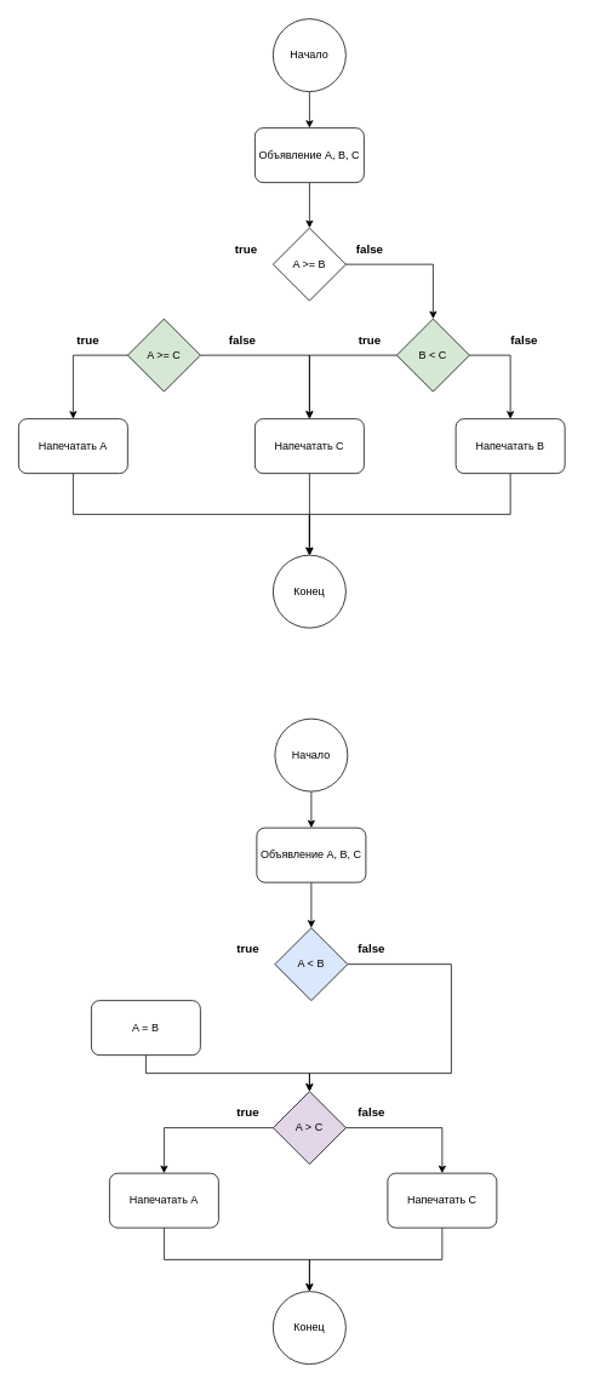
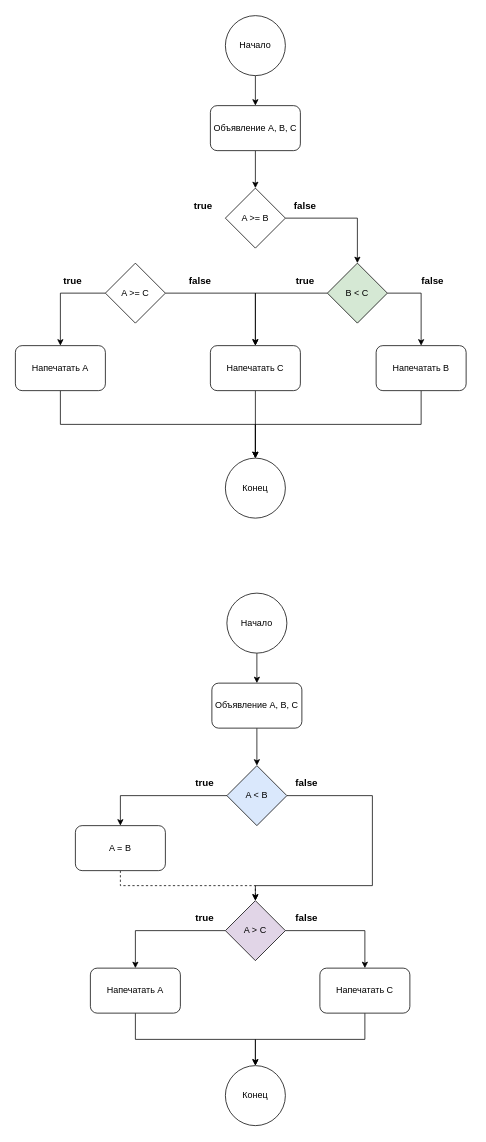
  <mxCell id="0" />
  <mxCell id="1" parent="0" />
  <mxCell id="2" style="edgeStyle=orthogonalEdgeStyle;rounded=0;orthogonalLoop=1;jettySize=auto;html=1;exitX=0.5;exitY=1;exitDx=0;exitDy=0;entryX=0.5;entryY=0;entryDx=0;entryDy=0;" edge="1" parent="1" source="3" target="6"><mxGeometry relative="1" as="geometry" /></mxCell>
  <mxCell id="3" value="Начало" style="ellipse;whiteSpace=wrap;html=1;aspect=fixed;" vertex="1" parent="1"><mxGeometry x="300" y="20" width="80" height="80" as="geometry" /></mxCell>
  <mxCell id="4" value="Конец" style="ellipse;whiteSpace=wrap;html=1;aspect=fixed;" vertex="1" parent="1"><mxGeometry x="300" y="610" width="80" height="80" as="geometry" /></mxCell>
  <mxCell id="5" style="edgeStyle=orthogonalEdgeStyle;rounded=0;orthogonalLoop=1;jettySize=auto;html=1;exitX=0.5;exitY=1;exitDx=0;exitDy=0;entryX=0.5;entryY=0;entryDx=0;entryDy=0;" edge="1" parent="1" source="6" target="8"><mxGeometry relative="1" as="geometry" /></mxCell>
  <mxCell id="6" value="Объявление A, B, C" style="rounded=1;whiteSpace=wrap;html=1;" vertex="1" parent="1"><mxGeometry x="280" y="140" width="120" height="60" as="geometry" /></mxCell>
  <mxCell id="7" style="edgeStyle=orthogonalEdgeStyle;rounded=0;orthogonalLoop=1;jettySize=auto;html=1;exitX=1;exitY=0.5;exitDx=0;exitDy=0;entryX=0.5;entryY=0;entryDx=0;entryDy=0;" edge="1" parent="1" source="8" target="16"><mxGeometry relative="1" as="geometry" /></mxCell>
  <mxCell id="8" value="A &amp;gt;= B" style="rhombus;whiteSpace=wrap;html=1;" vertex="1" parent="1"><mxGeometry x="300" y="250" width="80" height="80" as="geometry" /></mxCell>
  <mxCell id="9" style="edgeStyle=orthogonalEdgeStyle;rounded=0;orthogonalLoop=1;jettySize=auto;html=1;exitX=0;exitY=0.5;exitDx=0;exitDy=0;" edge="1" parent="1" source="11" target="13"><mxGeometry relative="1" as="geometry" /></mxCell>
  <mxCell id="10" style="edgeStyle=orthogonalEdgeStyle;rounded=0;orthogonalLoop=1;jettySize=auto;html=1;exitX=1;exitY=0.5;exitDx=0;exitDy=0;" edge="1" parent="1" source="11" target="24"><mxGeometry relative="1" as="geometry" /></mxCell>
- <mxCell id="11" value="A &amp;gt;= C" style="rhombus;whiteSpace=wrap;html=1;fillColor=#d5e8d4;" vertex="1" parent="1"><mxGeometry x="140" y="350" width="80" height="80" as="geometry" /></mxCell>
+ <mxCell id="11" value="A &amp;gt;= C" style="rhombus;whiteSpace=wrap;html=1;" vertex="1" parent="1"><mxGeometry x="140" y="350" width="80" height="80" as="geometry" /></mxCell>
  <mxCell id="12" style="edgeStyle=orthogonalEdgeStyle;rounded=0;orthogonalLoop=1;jettySize=auto;html=1;exitX=0.5;exitY=1;exitDx=0;exitDy=0;" edge="1" parent="1" source="13" target="4"><mxGeometry relative="1" as="geometry" /></mxCell>
  <mxCell id="13" value="Напечатать А" style="rounded=1;whiteSpace=wrap;html=1;" vertex="1" parent="1"><mxGeometry x="20" y="460" width="120" height="60" as="geometry" /></mxCell>
  <mxCell id="14" style="edgeStyle=orthogonalEdgeStyle;rounded=0;orthogonalLoop=1;jettySize=auto;html=1;exitX=0;exitY=0.5;exitDx=0;exitDy=0;entryX=0.5;entryY=0;entryDx=0;entryDy=0;" edge="1" parent="1" source="16" target="24"><mxGeometry relative="1" as="geometry" /></mxCell>
  <mxCell id="15" style="edgeStyle=orthogonalEdgeStyle;rounded=0;orthogonalLoop=1;jettySize=auto;html=1;exitX=1;exitY=0.5;exitDx=0;exitDy=0;" edge="1" parent="1" source="16" target="21"><mxGeometry relative="1" as="geometry" /></mxCell>
  <mxCell id="16" value="B &amp;lt; C" style="rhombus;whiteSpace=wrap;html=1;fillColor=#d5e8d4;" vertex="1" parent="1"><mxGeometry x="436" y="350" width="80" height="80" as="geometry" /></mxCell>
  <mxCell id="17" value="&lt;font style=&quot;font-size: 13px;&quot;&gt;true&lt;/font&gt;" style="text;strokeColor=none;fillColor=none;html=1;fontSize=24;fontStyle=1;verticalAlign=middle;align=center;" vertex="1" parent="1"><mxGeometry x="220" y="250" width="100" height="40" as="geometry" /></mxCell>
  <mxCell id="18" value="&lt;font style=&quot;font-size: 13px;&quot;&gt;true&lt;/font&gt;" style="text;strokeColor=none;fillColor=none;html=1;fontSize=24;fontStyle=1;verticalAlign=middle;align=center;" vertex="1" parent="1"><mxGeometry x="46" y="350" width="100" height="40" as="geometry" /></mxCell>
  <mxCell id="19" value="&lt;font style=&quot;font-size: 13px;&quot;&gt;false&lt;/font&gt;" style="text;strokeColor=none;fillColor=none;html=1;fontSize=24;fontStyle=1;verticalAlign=middle;align=center;" vertex="1" parent="1"><mxGeometry x="356" y="250" width="100" height="40" as="geometry" /></mxCell>
  <mxCell id="20" style="edgeStyle=orthogonalEdgeStyle;rounded=0;orthogonalLoop=1;jettySize=auto;html=1;exitX=0.5;exitY=1;exitDx=0;exitDy=0;entryX=0.5;entryY=0;entryDx=0;entryDy=0;" edge="1" parent="1" source="21" target="4"><mxGeometry relative="1" as="geometry" /></mxCell>
  <mxCell id="21" value="Напечатать B" style="rounded=1;whiteSpace=wrap;html=1;" vertex="1" parent="1"><mxGeometry x="501" y="460" width="120" height="60" as="geometry" /></mxCell>
  <mxCell id="22" value="&lt;font style=&quot;font-size: 13px;&quot;&gt;true&lt;/font&gt;" style="text;strokeColor=none;fillColor=none;html=1;fontSize=24;fontStyle=1;verticalAlign=middle;align=center;" vertex="1" parent="1"><mxGeometry x="356" y="350" width="100" height="40" as="geometry" /></mxCell>
  <mxCell id="23" style="edgeStyle=orthogonalEdgeStyle;rounded=0;orthogonalLoop=1;jettySize=auto;html=1;exitX=0.5;exitY=1;exitDx=0;exitDy=0;" edge="1" parent="1" source="24"><mxGeometry relative="1" as="geometry"><mxPoint x="340" y="610" as="targetPoint" /></mxGeometry></mxCell>
  <mxCell id="24" value="Напечатать C" style="rounded=1;whiteSpace=wrap;html=1;" vertex="1" parent="1"><mxGeometry x="280" y="460" width="120" height="60" as="geometry" /></mxCell>
  <mxCell id="25" value="&lt;font style=&quot;font-size: 13px;&quot;&gt;false&lt;/font&gt;" style="text;strokeColor=none;fillColor=none;html=1;fontSize=24;fontStyle=1;verticalAlign=middle;align=center;" vertex="1" parent="1"><mxGeometry x="216" y="350" width="100" height="40" as="geometry" /></mxCell>
  <mxCell id="26" value="&lt;font style=&quot;font-size: 13px;&quot;&gt;false&lt;/font&gt;" style="text;strokeColor=none;fillColor=none;html=1;fontSize=24;fontStyle=1;verticalAlign=middle;align=center;" vertex="1" parent="1"><mxGeometry x="526" y="350" width="100" height="40" as="geometry" /></mxCell>
  <mxCell id="27" style="edgeStyle=orthogonalEdgeStyle;rounded=0;orthogonalLoop=1;jettySize=auto;html=1;exitX=0.5;exitY=1;exitDx=0;exitDy=0;entryX=0.5;entryY=0;entryDx=0;entryDy=0;" edge="1" parent="1" source="28" target="31"><mxGeometry relative="1" as="geometry" /></mxCell>
  <mxCell id="28" value="Начало" style="ellipse;whiteSpace=wrap;html=1;aspect=fixed;" vertex="1" parent="1"><mxGeometry x="302" y="790" width="80" height="80" as="geometry" /></mxCell>
  <mxCell id="29" value="Конец" style="ellipse;whiteSpace=wrap;html=1;aspect=fixed;" vertex="1" parent="1"><mxGeometry x="300" y="1420" width="80" height="80" as="geometry" /></mxCell>
  <mxCell id="30" style="edgeStyle=orthogonalEdgeStyle;rounded=0;orthogonalLoop=1;jettySize=auto;html=1;exitX=0.5;exitY=1;exitDx=0;exitDy=0;entryX=0.5;entryY=0;entryDx=0;entryDy=0;" edge="1" parent="1" source="31" target="34"><mxGeometry relative="1" as="geometry" /></mxCell>
  <mxCell id="31" value="Объявление A, B, C" style="rounded=1;whiteSpace=wrap;html=1;" vertex="1" parent="1"><mxGeometry x="282" y="910" width="120" height="60" as="geometry" /></mxCell>
+ <mxCell id="32" style="edgeStyle=orthogonalEdgeStyle;rounded=0;orthogonalLoop=1;jettySize=auto;html=1;exitX=0;exitY=0.5;exitDx=0;exitDy=0;entryX=0.5;entryY=0;entryDx=0;entryDy=0;" edge="1" parent="1" source="34" target="38"><mxGeometry relative="1" as="geometry"><mxPoint x="182" y="1120" as="targetPoint" /></mxGeometry></mxCell>
  <mxCell id="33" style="edgeStyle=orthogonalEdgeStyle;rounded=0;orthogonalLoop=1;jettySize=auto;html=1;exitX=1;exitY=0.5;exitDx=0;exitDy=0;entryX=0.5;entryY=0;entryDx=0;entryDy=0;" edge="1" parent="1" source="34" target="41"><mxGeometry relative="1" as="geometry"><mxPoint x="478" y="1120" as="targetPoint" /><Array as="points"><mxPoint x="496" y="1060" /><mxPoint x="496" y="1180" /><mxPoint x="340" y="1180" /></Array></mxGeometry></mxCell>
  <mxCell id="34" value="A &amp;lt; B" style="rhombus;whiteSpace=wrap;html=1;fillColor=#dae8fc;" vertex="1" parent="1"><mxGeometry x="302" y="1020" width="80" height="80" as="geometry" /></mxCell>
  <mxCell id="35" value="&lt;font style=&quot;font-size: 13px;&quot;&gt;true&lt;/font&gt;" style="text;strokeColor=none;fillColor=none;html=1;fontSize=24;fontStyle=1;verticalAlign=middle;align=center;" vertex="1" parent="1"><mxGeometry x="222" y="1020" width="100" height="40" as="geometry" /></mxCell>
  <mxCell id="36" value="&lt;font style=&quot;font-size: 13px;&quot;&gt;false&lt;/font&gt;" style="text;strokeColor=none;fillColor=none;html=1;fontSize=24;fontStyle=1;verticalAlign=middle;align=center;" vertex="1" parent="1"><mxGeometry x="358" y="1020" width="100" height="40" as="geometry" /></mxCell>
- <mxCell id="37" style="edgeStyle=orthogonalEdgeStyle;rounded=0;orthogonalLoop=1;jettySize=auto;html=1;exitX=0.5;exitY=1;exitDx=0;exitDy=0;" edge="1" parent="1" source="38" target="41"><mxGeometry relative="1" as="geometry" /></mxCell>
+ <mxCell id="37" style="edgeStyle=orthogonalEdgeStyle;rounded=0;orthogonalLoop=1;jettySize=auto;html=1;exitX=0.5;exitY=1;exitDx=0;exitDy=0;dashed=1;" edge="1" parent="1" source="38" target="41"><mxGeometry relative="1" as="geometry" /></mxCell>
  <mxCell id="38" value="A = B" style="rounded=1;whiteSpace=wrap;html=1;" vertex="1" parent="1"><mxGeometry x="100" y="1100" width="120" height="60" as="geometry" /></mxCell>
  <mxCell id="39" style="edgeStyle=orthogonalEdgeStyle;rounded=0;orthogonalLoop=1;jettySize=auto;html=1;exitX=0;exitY=0.5;exitDx=0;exitDy=0;entryX=0.5;entryY=0;entryDx=0;entryDy=0;" edge="1" parent="1" source="41" target="43"><mxGeometry relative="1" as="geometry" /></mxCell>
  <mxCell id="40" style="edgeStyle=orthogonalEdgeStyle;rounded=0;orthogonalLoop=1;jettySize=auto;html=1;exitX=1;exitY=0.5;exitDx=0;exitDy=0;entryX=0.5;entryY=0;entryDx=0;entryDy=0;" edge="1" parent="1" source="41" target="45"><mxGeometry relative="1" as="geometry" /></mxCell>
  <mxCell id="41" value="A &amp;gt; C" style="rhombus;whiteSpace=wrap;html=1;fillColor=#e1d5e7;" vertex="1" parent="1"><mxGeometry x="300" y="1200" width="80" height="80" as="geometry" /></mxCell>
  <mxCell id="42" style="edgeStyle=orthogonalEdgeStyle;rounded=0;orthogonalLoop=1;jettySize=auto;html=1;exitX=0.5;exitY=1;exitDx=0;exitDy=0;entryX=0.5;entryY=0;entryDx=0;entryDy=0;" edge="1" parent="1" source="43" target="29"><mxGeometry relative="1" as="geometry" /></mxCell>
  <mxCell id="43" value="Напечатать А" style="rounded=1;whiteSpace=wrap;html=1;" vertex="1" parent="1"><mxGeometry x="120" y="1290" width="120" height="60" as="geometry" /></mxCell>
  <mxCell id="44" style="edgeStyle=orthogonalEdgeStyle;rounded=0;orthogonalLoop=1;jettySize=auto;html=1;exitX=0.5;exitY=1;exitDx=0;exitDy=0;entryX=0.5;entryY=0;entryDx=0;entryDy=0;" edge="1" parent="1" source="45" target="29"><mxGeometry relative="1" as="geometry"><mxPoint x="526" y="1500" as="targetPoint" /></mxGeometry></mxCell>
  <mxCell id="45" value="Напечатать C" style="rounded=1;whiteSpace=wrap;html=1;" vertex="1" parent="1"><mxGeometry x="426" y="1290" width="120" height="60" as="geometry" /></mxCell>
  <mxCell id="46" value="&lt;font style=&quot;font-size: 13px;&quot;&gt;true&lt;/font&gt;" style="text;strokeColor=none;fillColor=none;html=1;fontSize=24;fontStyle=1;verticalAlign=middle;align=center;" vertex="1" parent="1"><mxGeometry x="222" y="1200" width="100" height="40" as="geometry" /></mxCell>
  <mxCell id="47" value="&lt;font style=&quot;font-size: 13px;&quot;&gt;false&lt;/font&gt;" style="text;strokeColor=none;fillColor=none;html=1;fontSize=24;fontStyle=1;verticalAlign=middle;align=center;" vertex="1" parent="1"><mxGeometry x="358" y="1200" width="100" height="40" as="geometry" /></mxCell>
